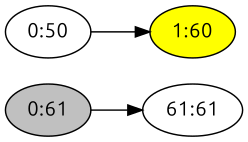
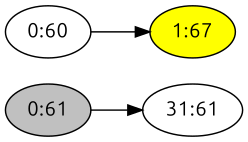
  digraph {
    fontname=Ubuntu
    rankdir=LR
    node [fontname=Ubuntu]
    edge [fontname=Ubuntu]
    n1 [fillcolor=grey label="0:61" style=filled]
-   n2 [label="61:61"]
-   n3 [label="0:50"]
-   n4 [fillcolor=yellow label="1:60" style=filled]
+   n2 [label="31:61"]
+   n3 [label="0:60"]
+   n4 [fillcolor=yellow label="1:67" style=filled]
    n1 -> n2
    n3 -> n4
  }
